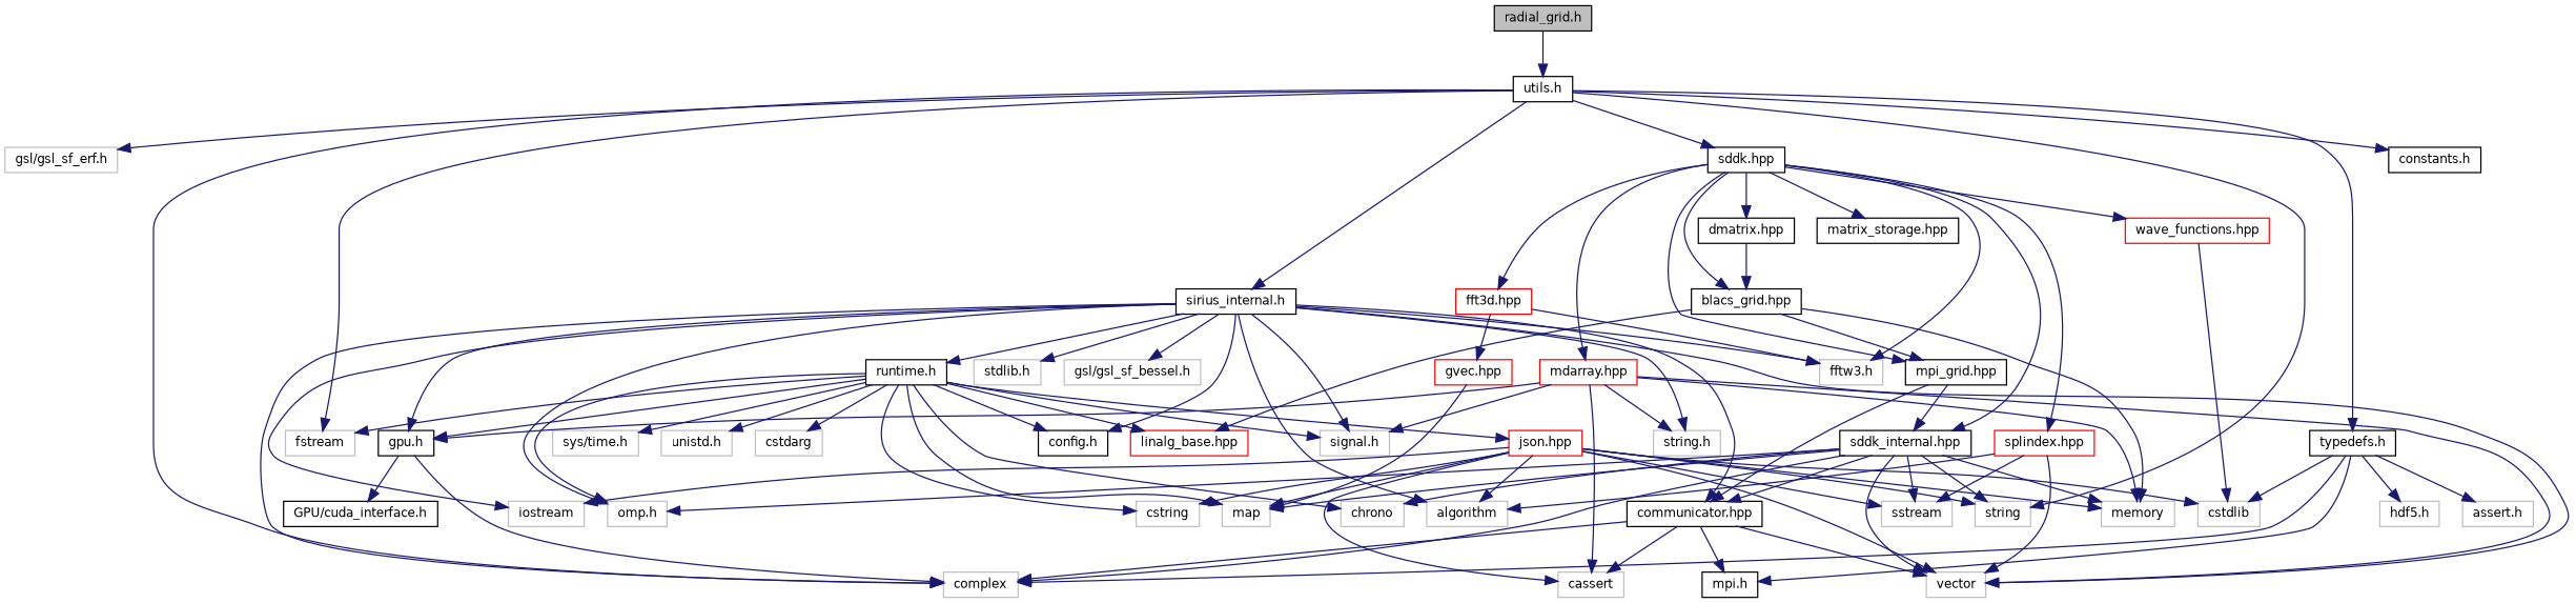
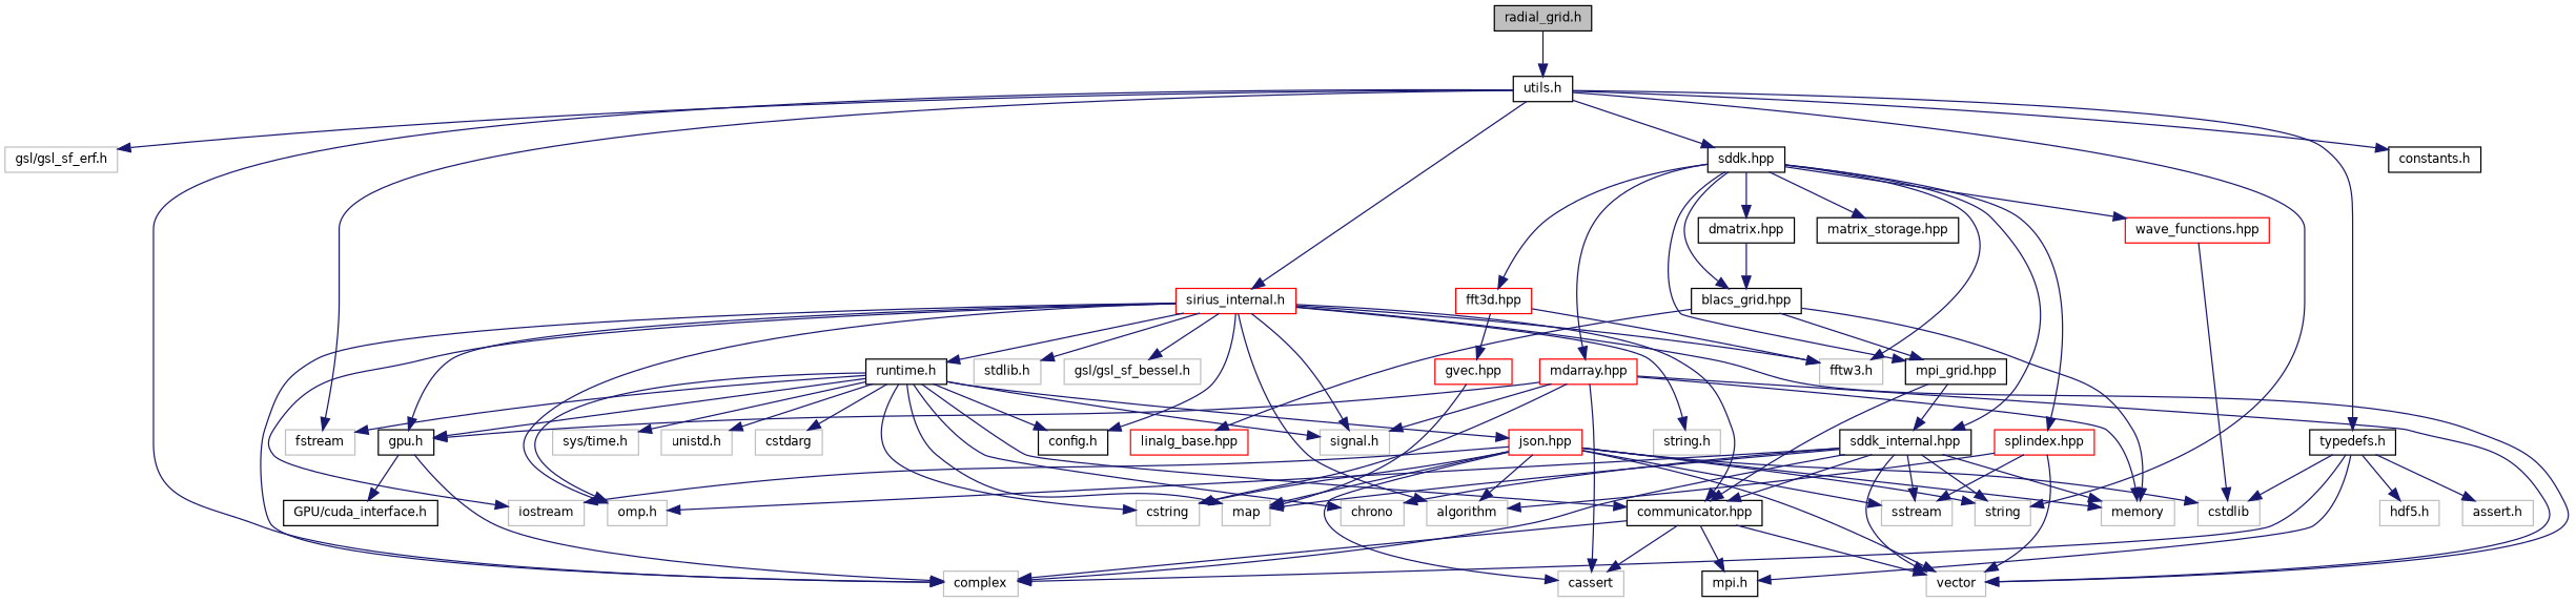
  digraph {
    fontname="DejaVu Sans"
    node [color=grey75 fillcolor=white fontname="DejaVu Sans" fontsize=10 shape=record style=filled]
    edge [color=midnightblue fontname="DejaVu Sans" fontsize=10 labelfontname=Helvetica labelfontsize=10 style=solid]
    n1 [color=black fillcolor=grey75 fontcolor=black height=0.2 label="radial_grid.h" width=0.4]
    n2 [color=black height=0.2 label="utils.h" width=0.4]
    n3 [height=0.2 label="gsl/gsl_sf_erf.h" width=0.4]
    n4 [height=0.2 label=fstream width=0.4]
    n5 [height=0.2 label=string width=0.4]
    n6 [height=0.2 label=complex width=0.4]
-   n7 [color=black height=0.2 label="sirius_internal.h" width=0.4]
+   n7 [color=red height=0.2 label="sirius_internal.h" width=0.4]
    n8 [color=black height=0.2 label="typedefs.h" width=0.4]
    n9 [color=black height=0.2 label="constants.h" width=0.4]
    n10 [color=black height=0.2 label="sddk.hpp" width=0.4]
    n11 [height=0.2 label="omp.h" width=0.4]
    n12 [height=0.2 label="signal.h" width=0.4]
    n13 [height=0.2 label="stdlib.h" width=0.4]
    n14 [height=0.2 label="string.h" width=0.4]
    n15 [height=0.2 label="gsl/gsl_sf_bessel.h" width=0.4]
    n16 [height=0.2 label="fftw3.h" width=0.4]
    n17 [height=0.2 label=vector width=0.4]
    n18 [height=0.2 label=iostream width=0.4]
    n19 [height=0.2 label=algorithm width=0.4]
    n20 [color=black height=0.2 label="config.h" width=0.4]
    n21 [color=black height=0.2 label="communicator.hpp" width=0.4]
    n22 [color=black height=0.2 label="gpu.h" width=0.4]
    n23 [color=black height=0.2 label="runtime.h" width=0.4]
    n24 [color=black height=0.2 label="mpi.h" width=0.4]
    n25 [height=0.2 label=cstdlib width=0.4]
    n26 [height=0.2 label="hdf5.h" width=0.4]
    n27 [height=0.2 label="assert.h" width=0.4]
    n28 [color=black height=0.2 label="sddk_internal.hpp" width=0.4]
    n29 [color=black height=0.2 label="mpi_grid.hpp" width=0.4]
    n30 [color=black height=0.2 label="blacs_grid.hpp" width=0.4]
    n31 [color=red height=0.2 label="splindex.hpp" width=0.4]
    n32 [color=red height=0.2 label="mdarray.hpp" width=0.4]
    n33 [color=black height=0.2 label="dmatrix.hpp" width=0.4]
    n34 [color=black height=0.2 label="matrix_storage.hpp" width=0.4]
    n35 [color=red height=0.2 label="fft3d.hpp" width=0.4]
    n36 [color=red height=0.2 label="wave_functions.hpp" width=0.4]
    n37 [height=0.2 label=cassert width=0.4]
    n38 [color=black height=0.2 label="GPU/cuda_interface.h" width=0.4]
    n39 [height=0.2 label="sys/time.h" width=0.4]
    n40 [height=0.2 label=map width=0.4]
    n41 [height=0.2 label=chrono width=0.4]
    n42 [height=0.2 label="unistd.h" width=0.4]
    n43 [height=0.2 label=cstring width=0.4]
    n44 [height=0.2 label=cstdarg width=0.4]
    n45 [color=red height=0.2 label="json.hpp" width=0.4]
    n46 [height=0.2 label=memory width=0.4]
    n47 [height=0.2 label=sstream width=0.4]
    n48 [color=red height=0.2 label="linalg_base.hpp" width=0.4]
    n49 [color=red height=0.2 label="gvec.hpp" width=0.4]
    n1 -> n2
    n2 -> n3
    n2 -> n4
    n2 -> n5
    n2 -> n6
    n2 -> n7
    n2 -> n8
    n2 -> n9
    n2 -> n10
    n7 -> n6
    n7 -> n11
    n7 -> n12
    n7 -> n13
    n7 -> n14
    n7 -> n15
    n7 -> n16
    n7 -> n17
    n7 -> n18
    n7 -> n19
    n7 -> n20
    n7 -> n21
    n7 -> n22
    n7 -> n23
    n8 -> n6
    n8 -> n24
    n8 -> n25
    n8 -> n26
    n8 -> n27
    n10 -> n16
    n10 -> n28
    n10 -> n29
    n10 -> n30
    n10 -> n31
    n10 -> n32
    n10 -> n33
    n10 -> n34
    n10 -> n35
    n10 -> n36
    n21 -> n6
    n21 -> n17
    n21 -> n24
    n21 -> n37
    n22 -> n6
    n22 -> n38
    n23 -> n4
    n23 -> n11
    n23 -> n12
    n23 -> n20
-   n23 -> n48
+   n23 -> n21
    n23 -> n22
    n23 -> n39
    n23 -> n40
    n23 -> n41
    n23 -> n42
    n23 -> n43
    n23 -> n44
    n23 -> n45
    n28 -> n5
    n28 -> n6
    n28 -> n11
    n28 -> n17
    n28 -> n21
    n28 -> n40
    n28 -> n41
    n28 -> n46
    n28 -> n47
    n29 -> n21
    n29 -> n28
    n30 -> n29
    n30 -> n46
    n30 -> n48
    n31 -> n17
    n31 -> n19
    n31 -> n47
    n32 -> n12
    n32 -> n17
    n32 -> n22
    n32 -> n37
-   n32 -> n14
+   n32 -> n43
    n32 -> n46
    n33 -> n30
    n35 -> n16
    n35 -> n49
    n36 -> n25
    n45 -> n5
    n45 -> n17
    n45 -> n18
    n45 -> n19
    n45 -> n25
    n45 -> n37
    n45 -> n40
    n45 -> n43
    n45 -> n46
    n45 -> n47
    n49 -> n40
  }
